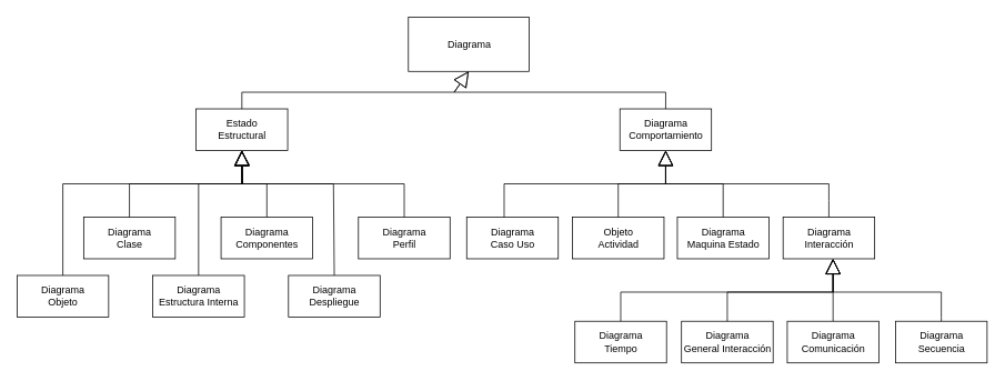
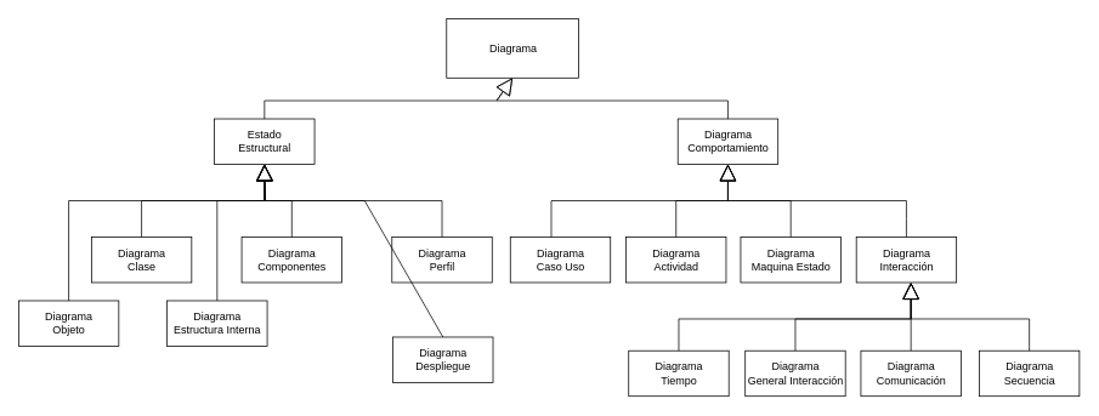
  <mxCell id="0" />
  <mxCell id="1" parent="0" />
  <mxCell id="2" value="Diagrama" style="html=1;" vertex="1" parent="1"><mxGeometry x="490" y="20" width="145" height="65" as="geometry" /></mxCell>
  <mxCell id="3" value="&lt;div&gt;Estado &lt;br&gt;&lt;/div&gt;&lt;div&gt;Estructural&lt;/div&gt;" style="html=1;" vertex="1" parent="1"><mxGeometry x="235" y="130" width="110" height="50" as="geometry" /></mxCell>
  <mxCell id="4" value="&lt;div&gt;Diagrama &lt;br&gt;&lt;/div&gt;&lt;div&gt;Comportamiento&lt;/div&gt;" style="html=1;" vertex="1" parent="1"><mxGeometry x="744" y="130" width="110" height="50" as="geometry" /></mxCell>
  <mxCell id="5" value="" style="endArrow=block;endSize=16;endFill=0;html=1;rounded=0;exitX=0.5;exitY=0;exitDx=0;exitDy=0;entryX=0.5;entryY=1;entryDx=0;entryDy=0;" edge="1" parent="1" source="4" target="2"><mxGeometry width="160" relative="1" as="geometry"><mxPoint x="400" y="290" as="sourcePoint" /><mxPoint x="610" y="70" as="targetPoint" /><Array as="points"><mxPoint x="799" y="110" /><mxPoint x="545" y="110" /></Array></mxGeometry></mxCell>
  <mxCell id="6" value="" style="endArrow=block;endSize=16;endFill=0;html=1;rounded=0;exitX=0.5;exitY=0;exitDx=0;exitDy=0;entryX=0.5;entryY=1;entryDx=0;entryDy=0;" edge="1" parent="1" source="3" target="2"><mxGeometry width="160" relative="1" as="geometry"><mxPoint x="500" y="280" as="sourcePoint" /><mxPoint x="605" y="70" as="targetPoint" /><Array as="points"><mxPoint x="290" y="110" /><mxPoint x="545" y="110" /></Array></mxGeometry></mxCell>
  <mxCell id="7" value="&lt;div&gt;Diagrama &lt;br&gt;&lt;/div&gt;&lt;div&gt;Clase&lt;/div&gt;" style="html=1;" vertex="1" parent="1"><mxGeometry x="100" y="260" width="110" height="50" as="geometry" /></mxCell>
  <mxCell id="8" value="" style="endArrow=block;endSize=16;endFill=0;html=1;rounded=0;exitX=0.5;exitY=0;exitDx=0;exitDy=0;entryX=0.5;entryY=1;entryDx=0;entryDy=0;" edge="1" parent="1" source="7" target="3"><mxGeometry width="160" relative="1" as="geometry"><mxPoint x="610" y="90" as="sourcePoint" /><mxPoint x="310" y="190" as="targetPoint" /><Array as="points"><mxPoint x="155" y="220" /><mxPoint x="291" y="220" /></Array></mxGeometry></mxCell>
  <mxCell id="9" value="&lt;div&gt;Diagrama &lt;br&gt;&lt;/div&gt;&lt;div&gt;Estructura Interna&lt;br&gt;&lt;/div&gt;" style="html=1;" vertex="1" parent="1"><mxGeometry x="183" y="330" width="110" height="50" as="geometry" /></mxCell>
- <mxCell id="10" value="&lt;div&gt;Objeto &lt;br&gt;&lt;/div&gt;&lt;div&gt;Actividad&lt;br&gt;&lt;/div&gt;" style="html=1;" vertex="1" parent="1"><mxGeometry x="687" y="260" width="110" height="50" as="geometry" /></mxCell>
+ <mxCell id="10" value="&lt;div&gt;Diagrama &lt;br&gt;&lt;/div&gt;&lt;div&gt;Actividad&lt;br&gt;&lt;/div&gt;" style="html=1;" vertex="1" parent="1"><mxGeometry x="687" y="260" width="110" height="50" as="geometry" /></mxCell>
  <mxCell id="11" value="&lt;div&gt;Diagrama &lt;br&gt;&lt;/div&gt;&lt;div&gt;Componentes&lt;br&gt;&lt;/div&gt;" style="html=1;" vertex="1" parent="1"><mxGeometry x="265" y="260" width="110" height="50" as="geometry" /></mxCell>
- <mxCell id="12" value="&lt;div&gt;Diagrama &lt;br&gt;&lt;/div&gt;&lt;div&gt;Despliegue&lt;br&gt;&lt;/div&gt;" style="html=1;" vertex="1" parent="1"><mxGeometry x="346" y="330" width="110" height="50" as="geometry" /></mxCell>
+ <mxCell id="12" value="&lt;div&gt;Diagrama &lt;br&gt;&lt;/div&gt;&lt;div&gt;Despliegue&lt;br&gt;&lt;/div&gt;" style="html=1;" vertex="1" parent="1"><mxGeometry x="431" y="370" width="110" height="50" as="geometry" /></mxCell>
  <mxCell id="13" value="&lt;div&gt;Diagrama &lt;br&gt;&lt;/div&gt;&lt;div&gt;Objeto&lt;br&gt;&lt;/div&gt;" style="html=1;" vertex="1" parent="1"><mxGeometry x="20" y="330" width="110" height="50" as="geometry" /></mxCell>
  <mxCell id="14" value="&lt;div&gt;Diagrama &lt;br&gt;&lt;/div&gt;&lt;div&gt;Caso Uso&lt;br&gt;&lt;/div&gt;" style="html=1;" vertex="1" parent="1"><mxGeometry x="560" y="260" width="110" height="50" as="geometry" /></mxCell>
  <mxCell id="15" value="&lt;div&gt;Diagrama &lt;br&gt;&lt;/div&gt;&lt;div&gt;Maquina Estado&lt;br&gt;&lt;/div&gt;" style="html=1;" vertex="1" parent="1"><mxGeometry x="813" y="260" width="110" height="50" as="geometry" /></mxCell>
  <mxCell id="16" value="&lt;div&gt;Diagrama &lt;br&gt;&lt;/div&gt;&lt;div&gt;Interacción&lt;br&gt;&lt;/div&gt;" style="html=1;" vertex="1" parent="1"><mxGeometry x="940" y="260" width="110" height="50" as="geometry" /></mxCell>
  <mxCell id="17" value="&lt;div&gt;Diagrama &lt;br&gt;&lt;/div&gt;&lt;div&gt;Secuencia&lt;br&gt;&lt;/div&gt;" style="html=1;flipV=1;flipH=1;" vertex="1" parent="1"><mxGeometry x="1075" y="385" width="110" height="50" as="geometry" /></mxCell>
  <mxCell id="18" value="&lt;div&gt;Diagrama &lt;br&gt;&lt;/div&gt;&lt;div&gt;Comunicación&lt;br&gt;&lt;/div&gt;" style="html=1;flipV=1;flipH=1;" vertex="1" parent="1"><mxGeometry x="945" y="385" width="110" height="50" as="geometry" /></mxCell>
  <mxCell id="19" value="&lt;div&gt;Diagrama &lt;br&gt;&lt;/div&gt;&lt;div&gt;General Interacción&lt;br&gt;&lt;/div&gt;" style="html=1;flipV=1;flipH=1;" vertex="1" parent="1"><mxGeometry x="818" y="385" width="110" height="50" as="geometry" /></mxCell>
  <mxCell id="20" value="&lt;div&gt;Diagrama &lt;br&gt;&lt;/div&gt;&lt;div&gt;Tiempo&lt;br&gt;&lt;/div&gt;" style="html=1;flipV=1;flipH=1;" vertex="1" parent="1"><mxGeometry x="690" y="385" width="110" height="50" as="geometry" /></mxCell>
  <mxCell id="21" value="&lt;div&gt;Diagrama &lt;br&gt;&lt;/div&gt;&lt;div&gt;Perfil&lt;br&gt;&lt;/div&gt;" style="html=1;" vertex="1" parent="1"><mxGeometry x="430" y="260" width="110" height="50" as="geometry" /></mxCell>
  <mxCell id="22" value="" style="endArrow=block;endSize=16;endFill=0;html=1;rounded=0;exitX=0.5;exitY=0;exitDx=0;exitDy=0;" edge="1" parent="1" source="9"><mxGeometry width="160" relative="1" as="geometry"><mxPoint x="560" y="-85" as="sourcePoint" /><mxPoint x="290" y="180" as="targetPoint" /><Array as="points"><mxPoint x="238" y="220" /><mxPoint x="290" y="220" /></Array></mxGeometry></mxCell>
  <mxCell id="23" value="" style="endArrow=block;endSize=16;endFill=0;html=1;rounded=0;exitX=0.5;exitY=0;exitDx=0;exitDy=0;entryX=0.5;entryY=1;entryDx=0;entryDy=0;" edge="1" parent="1" source="11" target="3"><mxGeometry width="160" relative="1" as="geometry"><mxPoint x="560" y="-85" as="sourcePoint" /><mxPoint x="490" y="65" as="targetPoint" /><Array as="points"><mxPoint x="320" y="220" /><mxPoint x="290" y="220" /></Array></mxGeometry></mxCell>
  <mxCell id="24" value="" style="endArrow=block;endSize=16;endFill=0;html=1;rounded=0;exitX=0.5;exitY=0;exitDx=0;exitDy=0;entryX=0.5;entryY=1;entryDx=0;entryDy=0;" edge="1" parent="1" source="12" target="3"><mxGeometry width="160" relative="1" as="geometry"><mxPoint x="720" y="-50" as="sourcePoint" /><mxPoint x="490" y="65" as="targetPoint" /><Array as="points"><mxPoint x="400" y="220" /><mxPoint x="290" y="220" /></Array></mxGeometry></mxCell>
  <mxCell id="25" value="" style="endArrow=block;endSize=16;endFill=0;html=1;rounded=0;exitX=0.5;exitY=0;exitDx=0;exitDy=0;entryX=0.5;entryY=1;entryDx=0;entryDy=0;" edge="1" parent="1" source="13" target="3"><mxGeometry width="160" relative="1" as="geometry"><mxPoint x="560" y="-10" as="sourcePoint" /><mxPoint x="380" y="120" as="targetPoint" /><Array as="points"><mxPoint x="75" y="220" /><mxPoint x="291" y="220" /></Array></mxGeometry></mxCell>
  <mxCell id="26" value="" style="endArrow=block;endSize=16;endFill=0;html=1;rounded=0;exitX=0.5;exitY=0;exitDx=0;exitDy=0;entryX=0.5;entryY=1;entryDx=0;entryDy=0;" edge="1" parent="1" target="3"><mxGeometry width="160" relative="1" as="geometry"><mxPoint x="485" y="260" as="sourcePoint" /><mxPoint x="375" y="120" as="targetPoint" /><Array as="points"><mxPoint x="485" y="220" /><mxPoint x="290" y="220" /></Array></mxGeometry></mxCell>
  <mxCell id="27" value="" style="endArrow=block;endSize=16;endFill=0;html=1;rounded=0;entryX=0.5;entryY=1;entryDx=0;entryDy=0;" edge="1" parent="1" target="4"><mxGeometry width="160" relative="1" as="geometry"><mxPoint x="605" y="260" as="sourcePoint" /><mxPoint x="800" y="120" as="targetPoint" /><Array as="points"><mxPoint x="605" y="220" /><mxPoint x="799" y="220" /></Array></mxGeometry></mxCell>
  <mxCell id="28" value="" style="endArrow=block;endSize=16;endFill=0;html=1;rounded=0;exitX=0.5;exitY=0;exitDx=0;exitDy=0;entryX=0.5;entryY=1;entryDx=0;entryDy=0;" edge="1" parent="1" source="10" target="4"><mxGeometry width="160" relative="1" as="geometry"><mxPoint x="560" y="215" as="sourcePoint" /><mxPoint x="490" y="325" as="targetPoint" /><Array as="points"><mxPoint x="742" y="220" /><mxPoint x="799" y="220" /></Array></mxGeometry></mxCell>
  <mxCell id="29" value="" style="endArrow=block;endSize=16;endFill=0;html=1;rounded=0;exitX=0.5;exitY=0;exitDx=0;exitDy=0;entryX=0.5;entryY=1;entryDx=0;entryDy=0;" edge="1" parent="1" source="15" target="4"><mxGeometry width="160" relative="1" as="geometry"><mxPoint x="560" y="285" as="sourcePoint" /><mxPoint x="725" y="120" as="targetPoint" /><Array as="points"><mxPoint x="868" y="220" /><mxPoint x="799" y="220" /></Array></mxGeometry></mxCell>
  <mxCell id="30" value="" style="endArrow=block;endSize=16;endFill=0;html=1;rounded=0;exitX=0.5;exitY=0;exitDx=0;exitDy=0;entryX=0.5;entryY=1;entryDx=0;entryDy=0;" edge="1" parent="1" source="16" target="4"><mxGeometry width="160" relative="1" as="geometry"><mxPoint x="560" y="355" as="sourcePoint" /><mxPoint x="490" y="325" as="targetPoint" /><Array as="points"><mxPoint x="995" y="240" /><mxPoint x="995" y="220" /><mxPoint x="799" y="220" /></Array></mxGeometry></mxCell>
  <mxCell id="31" value="" style="endArrow=block;endSize=16;endFill=0;html=1;rounded=0;exitX=0.5;exitY=0;exitDx=0;exitDy=0;" edge="1" parent="1" source="17"><mxGeometry width="160" relative="1" as="geometry"><mxPoint x="1052" y="500" as="sourcePoint" /><mxPoint x="1000" y="310" as="targetPoint" /><Array as="points"><mxPoint x="1130" y="380" /><mxPoint x="1130" y="350" /><mxPoint x="1000" y="350" /></Array></mxGeometry></mxCell>
  <mxCell id="32" value="" style="endArrow=block;endSize=16;endFill=0;html=1;rounded=0;exitX=0.5;exitY=0;exitDx=0;exitDy=0;" edge="1" parent="1" source="18"><mxGeometry width="160" relative="1" as="geometry"><mxPoint x="740" y="345" as="sourcePoint" /><mxPoint x="1000" y="310" as="targetPoint" /><Array as="points" /></mxGeometry></mxCell>
  <mxCell id="33" value="" style="endArrow=block;endSize=16;endFill=0;html=1;rounded=0;exitX=0.5;exitY=0;exitDx=0;exitDy=0;" edge="1" parent="1" source="19"><mxGeometry width="160" relative="1" as="geometry"><mxPoint x="740" y="412" as="sourcePoint" /><mxPoint x="1000" y="310" as="targetPoint" /><Array as="points"><mxPoint x="873" y="350" /><mxPoint x="1000" y="350" /></Array></mxGeometry></mxCell>
  <mxCell id="34" value="" style="endArrow=block;endSize=16;endFill=0;html=1;rounded=0;exitX=0.5;exitY=0;exitDx=0;exitDy=0;" edge="1" parent="1" source="20"><mxGeometry width="160" relative="1" as="geometry"><mxPoint x="740" y="478" as="sourcePoint" /><mxPoint x="1000" y="310" as="targetPoint" /><Array as="points"><mxPoint x="745" y="350" /><mxPoint x="1000" y="350" /></Array></mxGeometry></mxCell>
